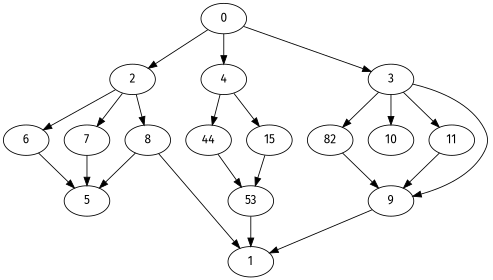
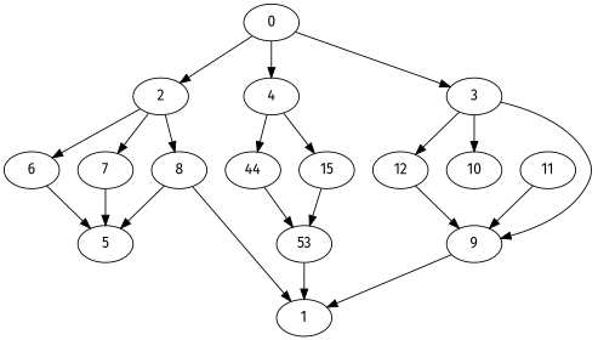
  digraph {
    "Duplicate states"=0
    GraphType=S_P
    "Max states in OPEN"=0
    Modes="120000ms; topo-ordered tasks, ; Pruning: task equivalence, fixed order ready list, ; F-value: ; Optimisation: best schedule length (SL) optimisation on equal, "
    NumberOfTasks=16
    "Pruned using list schedule length"=7609663
    "States removed from OPEN"=0
    TargetSystem="Homogeneous-2"
    "Time to schedule (ms)"=7104
    "Total idle time"=11
    "Total schedule length"=81
    "Total sequential time"=132
    "Total states created"=21877601
    fontname="Fira Sans"
    node ["Finish time"=30 Processor=0 "Start time"=30 Weight=4 fontname="Fira Sans"]
    edge [Weight=8 fontname="Fira Sans"]
    0 ["Finish time"=8 "Start time"=0 Weight=8]
    2 ["Finish time"=38 Weight=8]
    4 ["Finish time"=16 Processor=1 "Start time"=11 Weight=5]
    3 ["Finish time"=12 "Start time"=8]
    6 ["Finish time"=50 "Start time"=38 Weight=12]
    7 ["Finish time"=65 Processor=1 "Start time"=51 Weight=14]
    8 ["Finish time"=62 "Start time"=54 Weight=8]
    n8 ["Finish time"=41 Processor=1 Weight=11 label=44]
    15 ["Finish time"=20 Processor=1 "Start time"=16]
-   12 [Processor=1 "Start time"=20 Weight=10 label=82]
+   12 [Processor=1 "Start time"=20 Weight=10]
    10 ["Start time"=19 Weight=11]
    11 ["Finish time"=19 "Start time"=12 Weight=7]
    9 ["Finish time"=54 "Start time"=50]
    5 ["Finish time"=69 Processor=1 "Start time"=65]
    1 ["Finish time"=81 Processor=1 "Start time"=69 Weight=12]
    n16 ["Finish time"=51 Processor=1 "Start time"=41 Weight=10 label=53]
    0 -> 2 [Weight=3]
    0 -> 4 [Weight=3]
    0 -> 3 [Weight=6]
    2 -> 6 [Weight=2]
    2 -> 7 [Weight=9]
    2 -> 8
    4 -> n8 [Weight=7]
    4 -> 15 [Weight=2]
    3 -> 12 [Weight=4]
    3 -> 10 [Weight=4]
-   3 -> 11 [Weight=6]
    3 -> 9 [Weight=4]
    6 -> 5
    7 -> 5 [Weight=5]
    8 -> 5 [Weight=3]
    8 -> 1 [Weight=10]
    n8 -> n16 [Weight=7]
    15 -> n16
    12 -> 9 [Weight=9]
    11 -> 9
    9 -> 1
    n16 -> 1 [Weight=9]
  }
